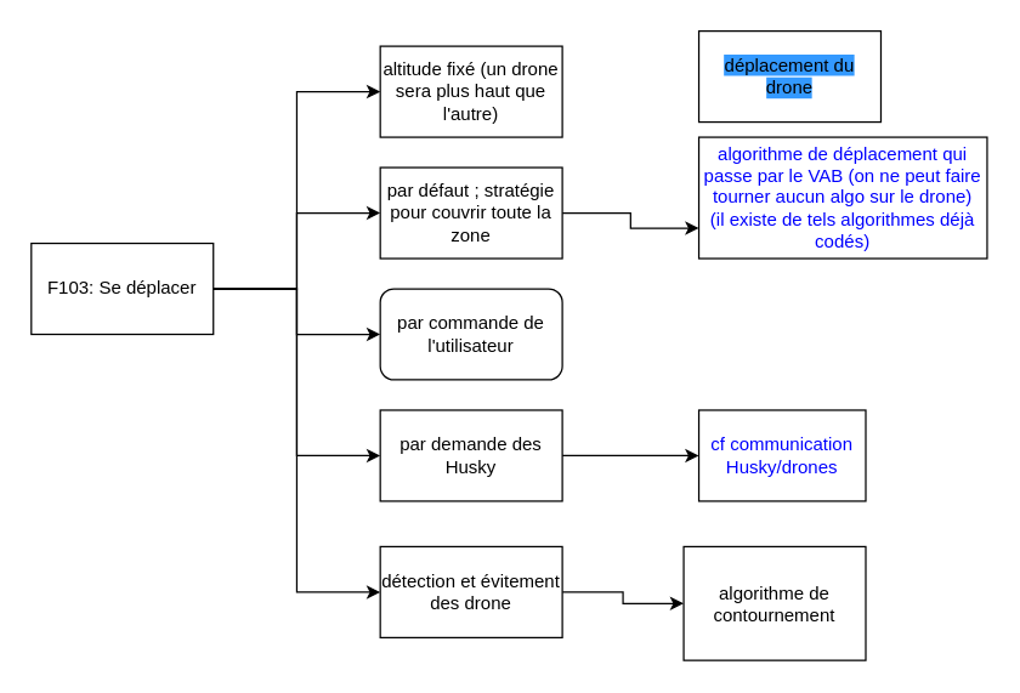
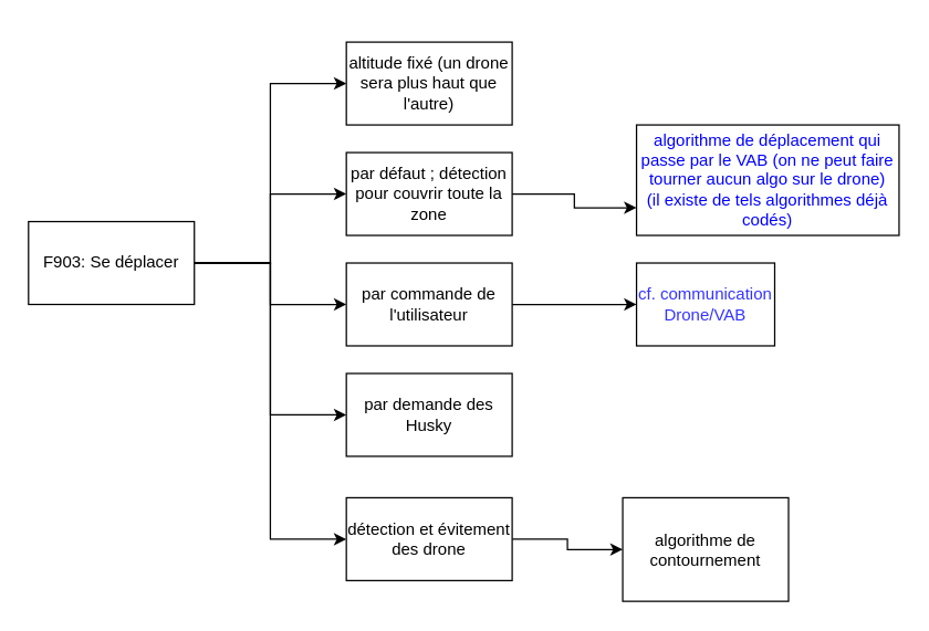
  <mxCell id="0" />
  <mxCell id="1" parent="0" />
  <mxCell id="2" style="edgeStyle=orthogonalEdgeStyle;rounded=0;orthogonalLoop=1;jettySize=auto;html=1;exitX=1;exitY=0.5;exitDx=0;exitDy=0;entryX=0;entryY=0.5;entryDx=0;entryDy=0;fontColor=#000000;" parent="1" source="7" target="10" edge="1"><mxGeometry relative="1" as="geometry" /></mxCell>
  <mxCell id="3" style="edgeStyle=orthogonalEdgeStyle;rounded=0;orthogonalLoop=1;jettySize=auto;html=1;exitX=1;exitY=0.5;exitDx=0;exitDy=0;entryX=0;entryY=0.5;entryDx=0;entryDy=0;fontColor=#000000;" parent="1" source="7" target="12" edge="1"><mxGeometry relative="1" as="geometry" /></mxCell>
  <mxCell id="4" style="edgeStyle=orthogonalEdgeStyle;rounded=0;orthogonalLoop=1;jettySize=auto;html=1;exitX=1;exitY=0.5;exitDx=0;exitDy=0;entryX=0;entryY=0.5;entryDx=0;entryDy=0;fontColor=#000000;" parent="1" source="7" target="14" edge="1"><mxGeometry relative="1" as="geometry" /></mxCell>
  <mxCell id="5" style="edgeStyle=orthogonalEdgeStyle;rounded=0;orthogonalLoop=1;jettySize=auto;html=1;exitX=1;exitY=0.5;exitDx=0;exitDy=0;entryX=0;entryY=0.5;entryDx=0;entryDy=0;" parent="1" source="7" target="18" edge="1"><mxGeometry relative="1" as="geometry" /></mxCell>
  <mxCell id="6" style="edgeStyle=orthogonalEdgeStyle;rounded=0;orthogonalLoop=1;jettySize=auto;html=1;exitX=1;exitY=0.5;exitDx=0;exitDy=0;entryX=0;entryY=0.5;entryDx=0;entryDy=0;" parent="1" source="7" target="20" edge="1"><mxGeometry relative="1" as="geometry" /></mxCell>
- <mxCell id="7" value="F103: Se déplacer" style="rounded=0;whiteSpace=wrap;html=1;" parent="1" vertex="1"><mxGeometry x="20" y="160" width="120" height="60" as="geometry" /></mxCell>
- <mxCell id="8" value="&lt;font color=&quot;#000000&quot; style=&quot;background-color: rgb(51 , 153 , 255)&quot;&gt;déplacement du drone&lt;/font&gt;" style="rounded=0;whiteSpace=wrap;html=1;labelBackgroundColor=none;fontColor=#0000FF;fillColor=#FFFFFF;" parent="1" vertex="1"><mxGeometry x="460" y="20" width="120" height="60" as="geometry" /></mxCell>
+ <mxCell id="7" value="F903: Se déplacer" style="rounded=0;whiteSpace=wrap;html=1;" parent="1" vertex="1"><mxGeometry x="20" y="160" width="120" height="60" as="geometry" /></mxCell>
  <mxCell id="9" style="edgeStyle=orthogonalEdgeStyle;rounded=0;orthogonalLoop=1;jettySize=auto;html=1;exitX=1;exitY=0.5;exitDx=0;exitDy=0;entryX=0;entryY=0.75;entryDx=0;entryDy=0;fontColor=#0000FF;" parent="1" source="10" target="17" edge="1"><mxGeometry relative="1" as="geometry" /></mxCell>
- <mxCell id="10" value="par défaut ; stratégie pour couvrir toute la zone" style="rounded=0;whiteSpace=wrap;html=1;labelBackgroundColor=none;fontColor=#000000;strokeColor=#000000;fillColor=default;" parent="1" vertex="1"><mxGeometry x="250" y="110" width="120" height="60" as="geometry" /></mxCell>
- <mxCell id="12" value="par commande de l'utilisateur" style="whiteSpace=wrap;html=1;labelBackgroundColor=none;fontColor=#000000;strokeColor=#000000;fillColor=default;rounded=1;" parent="1" vertex="1"><mxGeometry x="250" y="190" width="120" height="60" as="geometry" /></mxCell>
- <mxCell id="13" style="edgeStyle=orthogonalEdgeStyle;rounded=0;orthogonalLoop=1;jettySize=auto;html=1;exitX=1;exitY=0.5;exitDx=0;exitDy=0;entryX=0;entryY=0.5;entryDx=0;entryDy=0;fontColor=#000000;" parent="1" source="14" target="15" edge="1"><mxGeometry relative="1" as="geometry" /></mxCell>
+ <mxCell id="10" value="par défaut ; détection pour couvrir toute la zone" style="rounded=0;whiteSpace=wrap;html=1;labelBackgroundColor=none;fontColor=#000000;strokeColor=#000000;fillColor=default;" parent="1" vertex="1"><mxGeometry x="250" y="110" width="120" height="60" as="geometry" /></mxCell>
+ <mxCell id="11" style="edgeStyle=orthogonalEdgeStyle;rounded=0;orthogonalLoop=1;jettySize=auto;html=1;exitX=1;exitY=0.5;exitDx=0;exitDy=0;entryX=0;entryY=0.5;entryDx=0;entryDy=0;fontColor=#000000;" parent="1" source="12" target="16" edge="1"><mxGeometry relative="1" as="geometry" /></mxCell>
+ <mxCell id="12" value="par commande de l'utilisateur" style="rounded=0;whiteSpace=wrap;html=1;labelBackgroundColor=none;fontColor=#000000;strokeColor=#000000;fillColor=default;" parent="1" vertex="1"><mxGeometry x="250" y="190" width="120" height="60" as="geometry" /></mxCell>
  <mxCell id="14" value="par demande des Husky" style="rounded=0;whiteSpace=wrap;html=1;labelBackgroundColor=none;fontColor=#000000;strokeColor=#000000;fillColor=default;" parent="1" vertex="1"><mxGeometry x="250" y="270" width="120" height="60" as="geometry" /></mxCell>
- <mxCell id="15" value="&lt;font color=&quot;#0000ff&quot;&gt;cf communication Husky/drones&lt;/font&gt;" style="rounded=0;whiteSpace=wrap;html=1;labelBackgroundColor=none;fontColor=#000000;strokeColor=#000000;fillColor=default;" parent="1" vertex="1"><mxGeometry x="460" y="270" width="110" height="60" as="geometry" /></mxCell>
+ <mxCell id="16" value="&lt;font color=&quot;#3333ff&quot;&gt;cf. communication Drone/VAB&lt;/font&gt;" style="rounded=0;whiteSpace=wrap;html=1;labelBackgroundColor=none;fontColor=#000000;fillColor=#FFFFFF;" parent="1" vertex="1"><mxGeometry x="460" y="190" width="100" height="60" as="geometry" /></mxCell>
  <mxCell id="17" value="algorithme de déplacement qui passe par le VAB (on ne peut faire tourner aucun algo sur le drone)&lt;br&gt;(il existe de tels algorithmes déjà codés)" style="rounded=0;whiteSpace=wrap;html=1;labelBackgroundColor=none;fontColor=#0000FF;strokeColor=#000000;fillColor=default;" parent="1" vertex="1"><mxGeometry x="460" y="90" width="190" height="80" as="geometry" /></mxCell>
  <mxCell id="18" value="altitude fixé (un drone sera plus haut que l'autre)" style="rounded=0;whiteSpace=wrap;html=1;" parent="1" vertex="1"><mxGeometry x="250" y="30" width="120" height="60" as="geometry" /></mxCell>
  <mxCell id="19" value="" style="edgeStyle=orthogonalEdgeStyle;rounded=0;orthogonalLoop=1;jettySize=auto;html=1;" parent="1" source="20" target="21" edge="1"><mxGeometry relative="1" as="geometry" /></mxCell>
  <mxCell id="20" value="détection et évitement des drone" style="rounded=0;whiteSpace=wrap;html=1;" parent="1" vertex="1"><mxGeometry x="250" y="360" width="120" height="60" as="geometry" /></mxCell>
  <mxCell id="21" value="algorithme de contournement" style="rounded=0;whiteSpace=wrap;html=1;" parent="1" vertex="1"><mxGeometry x="450" y="360" width="120" height="75" as="geometry" /></mxCell>
